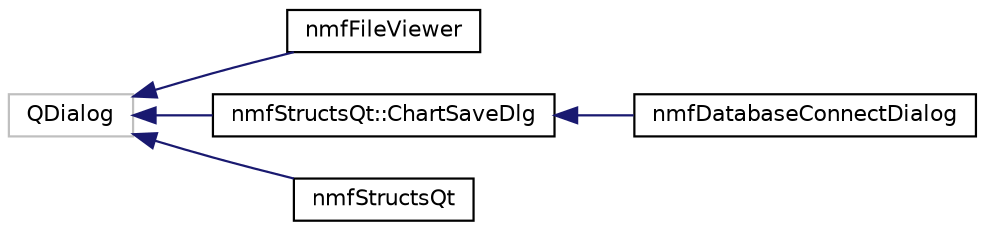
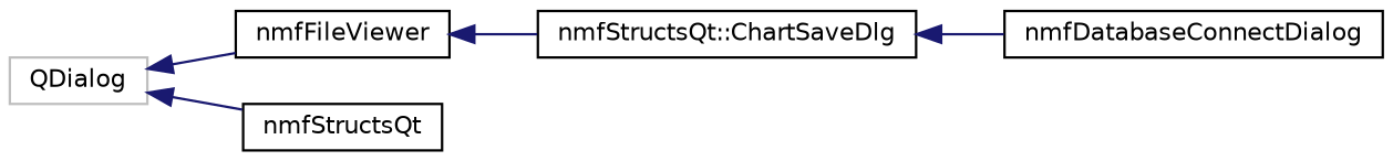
  digraph {
    rankdir=LR
    node [color=black fillcolor=white fontname=Helvetica fontsize=10 shape=record style=filled]
    edge [color=midnightblue dir=back fontname=Helvetica fontsize=10 labelfontname=Helvetica labelfontsize=10 style=solid]
    n1 [color=grey75 height=0.2 label=QDialog width=0.4]
    n2 [height=0.2 label=nmfFileViewer width=0.4]
    n3 [height=0.2 label="nmfStructsQt::ChartSaveDlg" width=0.4]
    n4 [height=0.2 label=nmfStructsQt width=0.4]
    n5 [height=0.2 label=nmfDatabaseConnectDialog width=0.4]
    n1 -> n2
-   n1 -> n3
+   n2 -> n3
    n1 -> n4
    n3 -> n5
  }
